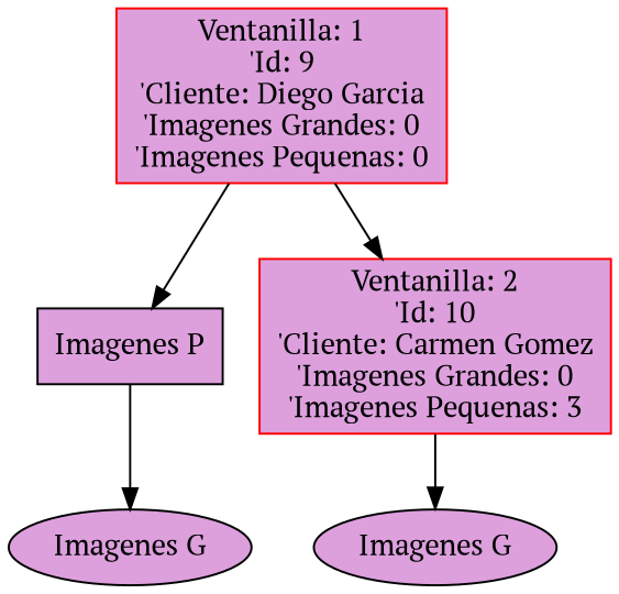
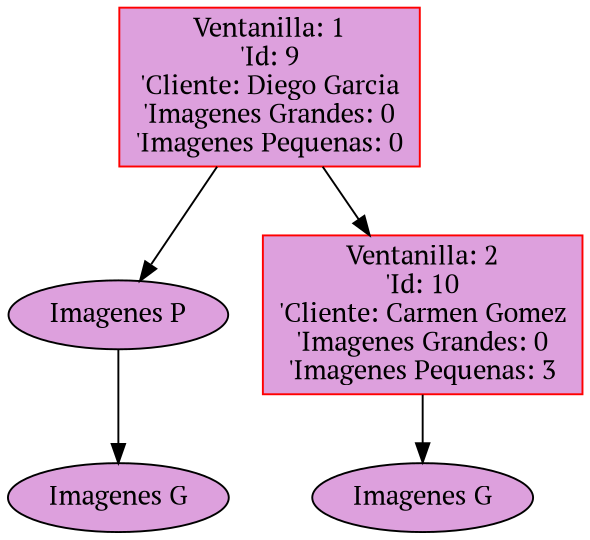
  digraph {
    rankdir=TB
    fontname="PT Serif"
    node [shape=ellipse style=filled fillcolor=plum fontname="PT Serif"]
    edge [dir=forward fontname="PT Serif"]
    n1 [color=red label="Ventanilla: 1\n'Id: 9\n'Cliente: Diego Garcia\n'Imagenes Grandes: 0\n'Imagenes Pequenas: 0" shape=rectangle]
-   n2 [label="Imagenes P" shape=box]
+   n2 [label="Imagenes P"]
    n3 [color=red label="Ventanilla: 2\n'Id: 10\n'Cliente: Carmen Gomez\n'Imagenes Grandes: 0\n'Imagenes Pequenas: 3" shape=rectangle]
    n4 [label="Imagenes G"]
    n5 [label="Imagenes G"]
    n1 -> n2
    n1 -> n3
    n2 -> n4
    n3 -> n5
  }
